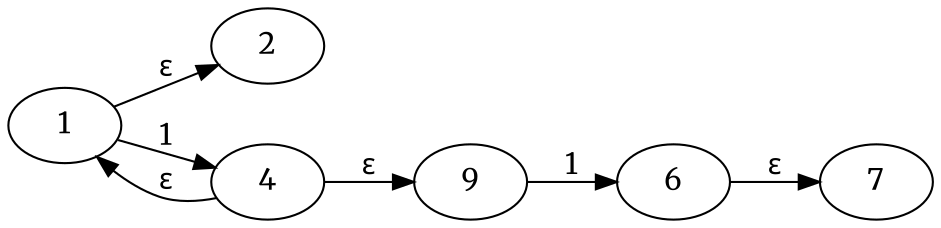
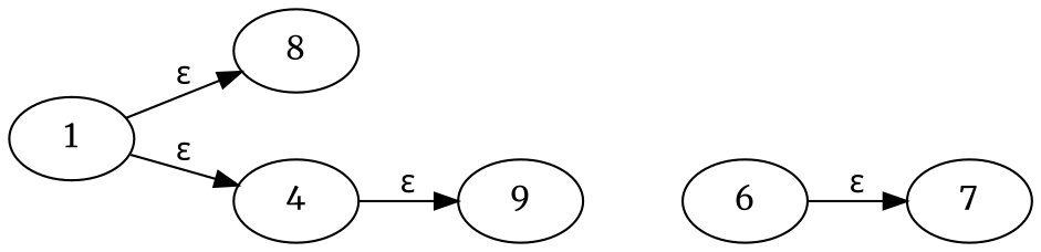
  digraph {
    fontname=Merriweather
    rankdir=LR
    node [fontname=Merriweather]
    edge [fontname=Merriweather]
    n1 [label=1]
-   n2 [label=2]
+   n2 [label=8]
    n3 [label=4]
    n4 [label=9]
    n5 [label=6]
    n6 [label=7]
    n1 -> n2 [label="ε"]
-   n1 -> n3 [label=1]
-   n3 -> n1 [label="ε"]
+   n1 -> n3 [label="ε"]
    n3 -> n4 [label="ε"]
-   n4 -> n5 [label=1]
    n5 -> n6 [label="ε"]
  }
